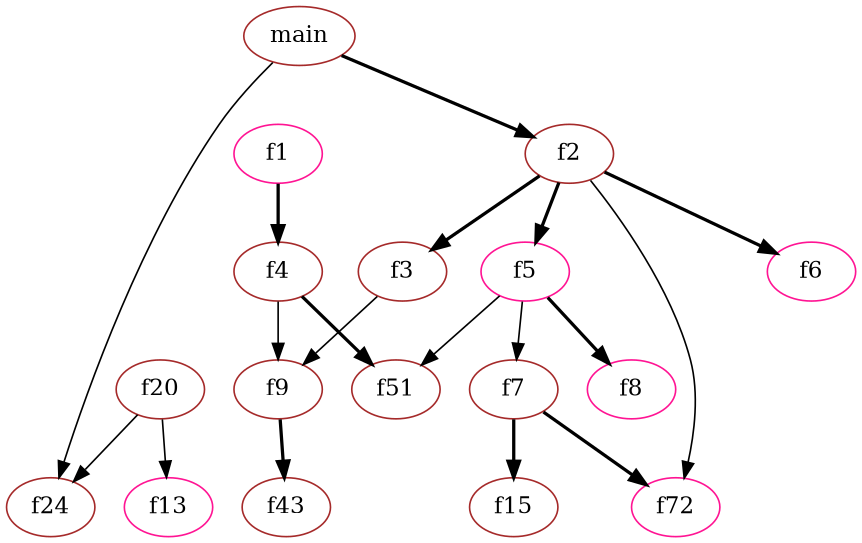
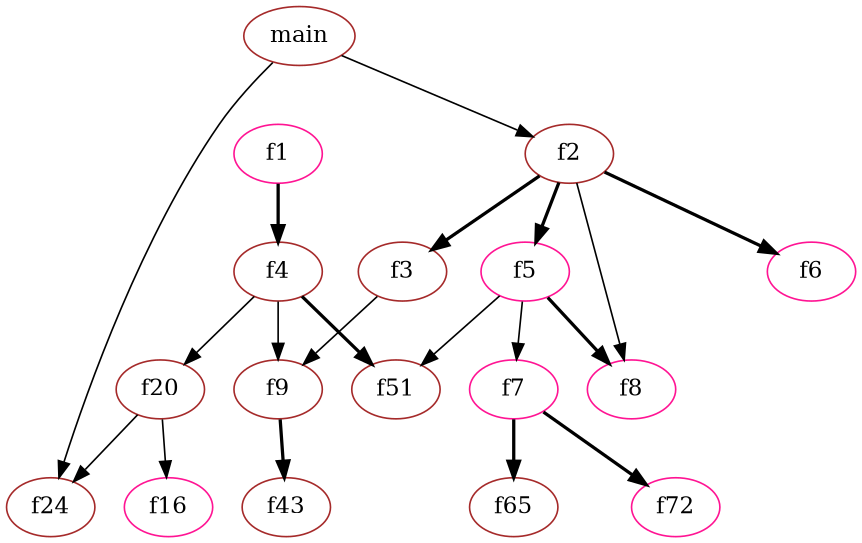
  digraph {
    node [color=brown]
    edge [style=bold]
    n1 [label=main]
    n2 [label=f2]
    n3 [label=f24]
    n4 [color=deeppink label=f1]
    n5 [label=f4]
    n6 [label=f3]
    n7 [color=deeppink label=f5]
    n8 [color=deeppink label=f6]
    n9 [color=deeppink label=f72]
    n10 [label=f9]
    n11 [label=f20]
    n12 [label=f51]
-   n13 [label=f7]
+   n13 [color=deeppink label=f7]
    n14 [color=deeppink label=f8]
    n15 [label=f43]
-   n16 [color=deeppink label=f13]
-   n17 [label=f15]
-   n1 -> n2
+   n16 [color=deeppink label=f16]
+   n17 [label=f65]
+   n1 -> n2 [style=solid]
    n1 -> n3 [style=solid]
    n2 -> n6
    n2 -> n7
    n2 -> n8
-   n2 -> n9 [style=solid]
+   n2 -> n14 [style=solid]
    n4 -> n5
    n5 -> n10 [style=solid]
+   n5 -> n11 [style=solid]
    n5 -> n12
    n6 -> n10 [style=solid]
    n7 -> n12 [style=solid]
    n7 -> n13 [style=solid]
    n7 -> n14
    n10 -> n15
    n11 -> n3 [style=solid]
    n11 -> n16 [style=solid]
    n13 -> n9
    n13 -> n17
  }
